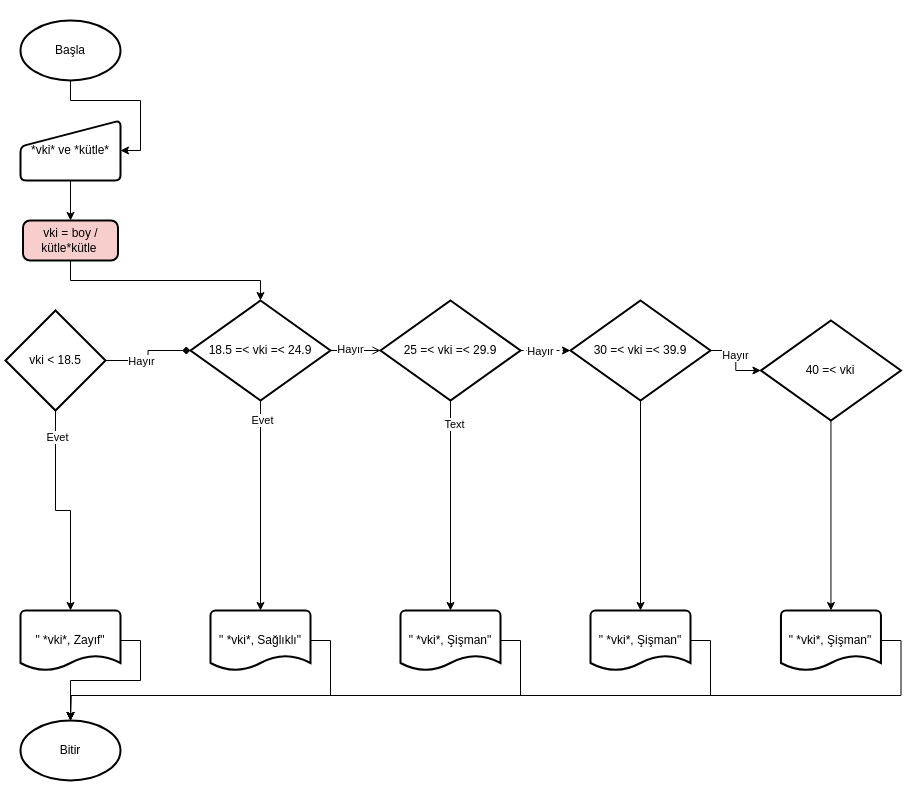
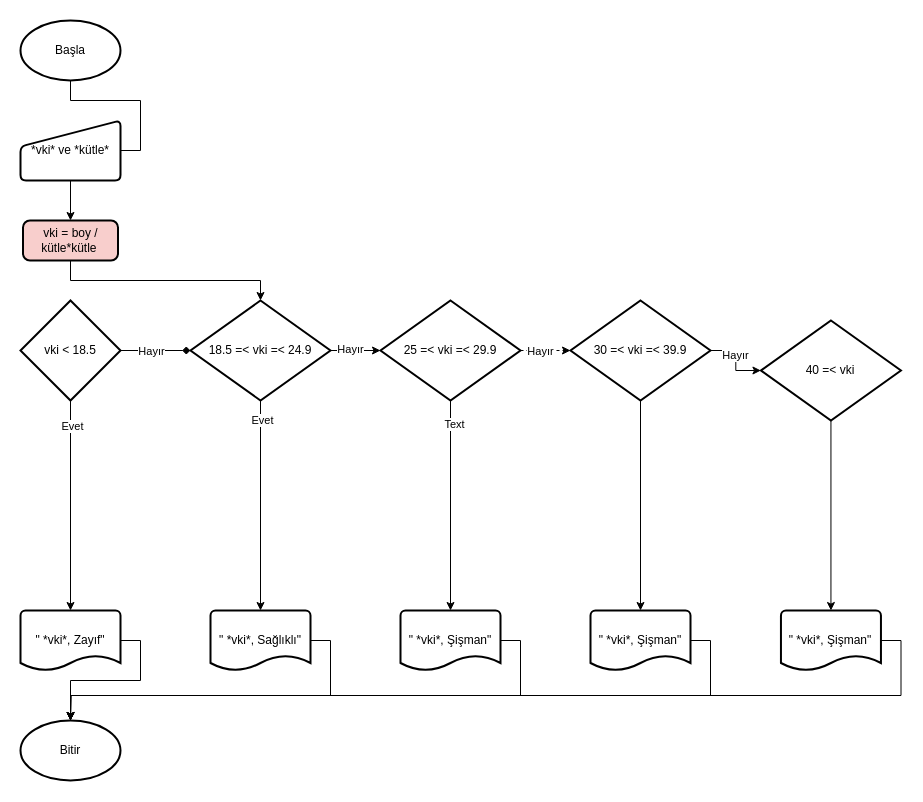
  <mxCell id="0" />
  <mxCell id="1" parent="0" />
  <mxCell id="2" value="Bitir" style="strokeWidth=2;html=1;shape=mxgraph.flowchart.start_1;whiteSpace=wrap;" parent="1" vertex="1"><mxGeometry x="20" y="720" width="100" height="60" as="geometry" /></mxCell>
- <mxCell id="3" style="edgeStyle=orthogonalEdgeStyle;rounded=0;orthogonalLoop=1;jettySize=auto;html=1;exitX=0.5;exitY=1;exitDx=0;exitDy=0;exitPerimeter=0;entryX=1;entryY=0.5;entryDx=0;entryDy=0;" parent="1" source="4" target="6" edge="1"><mxGeometry relative="1" as="geometry" /></mxCell>
+ <mxCell id="3" style="edgeStyle=orthogonalEdgeStyle;rounded=0;orthogonalLoop=1;jettySize=auto;html=1;exitX=0.5;exitY=1;exitDx=0;exitDy=0;exitPerimeter=0;entryX=1;entryY=0.5;entryDx=0;entryDy=0;endArrow=none;" parent="1" source="4" target="6" edge="1"><mxGeometry relative="1" as="geometry" /></mxCell>
  <mxCell id="4" value="Başla" style="strokeWidth=2;html=1;shape=mxgraph.flowchart.start_1;whiteSpace=wrap;" parent="1" vertex="1"><mxGeometry x="20" y="20" width="100" height="60" as="geometry" /></mxCell>
  <mxCell id="5" style="edgeStyle=orthogonalEdgeStyle;rounded=0;orthogonalLoop=1;jettySize=auto;html=1;exitX=0.5;exitY=1;exitDx=0;exitDy=0;entryX=0.5;entryY=0;entryDx=0;entryDy=0;" parent="1" source="6" target="7" edge="1"><mxGeometry relative="1" as="geometry" /></mxCell>
  <mxCell id="6" value="*vki* ve *kütle*" style="html=1;strokeWidth=2;shape=manualInput;whiteSpace=wrap;rounded=1;size=26;arcSize=11;" parent="1" vertex="1"><mxGeometry x="20" y="120" width="100" height="60" as="geometry" /></mxCell>
  <mxCell id="7" value="vki = boy / kütle*kütle&amp;nbsp;" style="rounded=1;whiteSpace=wrap;html=1;absoluteArcSize=1;arcSize=14;strokeWidth=2;fillColor=#f8cecc;" parent="1" vertex="1"><mxGeometry x="22.5" y="220" width="95" height="40" as="geometry" /></mxCell>
- <mxCell id="8" value="vki &amp;lt; 18.5" style="strokeWidth=2;html=1;shape=mxgraph.flowchart.decision;whiteSpace=wrap;" parent="1" vertex="1"><mxGeometry x="5" y="310" width="100" height="100" as="geometry" /></mxCell>
+ <mxCell id="8" value="vki &amp;lt; 18.5" style="strokeWidth=2;html=1;shape=mxgraph.flowchart.decision;whiteSpace=wrap;" parent="1" vertex="1"><mxGeometry x="20" y="300" width="100" height="100" as="geometry" /></mxCell>
  <mxCell id="9" style="edgeStyle=orthogonalEdgeStyle;rounded=0;orthogonalLoop=1;jettySize=auto;html=1;exitX=0.5;exitY=1;exitDx=0;exitDy=0;" parent="1" source="7" target="10" edge="1"><mxGeometry relative="1" as="geometry" /></mxCell>
  <mxCell id="10" value="18.5 =&amp;lt; vki =&amp;lt; 24.9" style="strokeWidth=2;html=1;shape=mxgraph.flowchart.decision;whiteSpace=wrap;" parent="1" vertex="1"><mxGeometry x="190" y="300" width="140" height="100" as="geometry" /></mxCell>
  <mxCell id="11" style="edgeStyle=orthogonalEdgeStyle;rounded=0;orthogonalLoop=1;jettySize=auto;html=1;exitX=1;exitY=0.5;exitDx=0;exitDy=0;exitPerimeter=0;entryX=0;entryY=0.5;entryDx=0;entryDy=0;entryPerimeter=0;endArrow=diamond;" parent="1" source="8" target="10" edge="1"><mxGeometry relative="1" as="geometry" /></mxCell>
  <mxCell id="12" value="Hayır" style="edgeLabel;html=1;align=center;verticalAlign=middle;resizable=0;points=[];" parent="11" vertex="1" connectable="0"><mxGeometry x="-0.528" y="-1" relative="1" as="geometry"><mxPoint x="13" y="-1" as="offset" /></mxGeometry></mxCell>
  <mxCell id="13" value="&quot; *vki*, Zayıf&quot;" style="strokeWidth=2;html=1;shape=mxgraph.flowchart.document2;whiteSpace=wrap;size=0.25;" parent="1" vertex="1"><mxGeometry x="20" y="610" width="100" height="60" as="geometry" /></mxCell>
  <mxCell id="14" style="edgeStyle=orthogonalEdgeStyle;rounded=0;orthogonalLoop=1;jettySize=auto;html=1;exitX=0.5;exitY=1;exitDx=0;exitDy=0;exitPerimeter=0;entryX=0.5;entryY=0;entryDx=0;entryDy=0;entryPerimeter=0;" parent="1" source="8" target="13" edge="1"><mxGeometry relative="1" as="geometry" /></mxCell>
  <mxCell id="15" value="Evet" style="edgeLabel;html=1;align=center;verticalAlign=middle;resizable=0;points=[];" parent="14" vertex="1" connectable="0"><mxGeometry x="-0.762" y="1" relative="1" as="geometry"><mxPoint as="offset" /></mxGeometry></mxCell>
  <mxCell id="16" style="edgeStyle=orthogonalEdgeStyle;rounded=0;orthogonalLoop=1;jettySize=auto;html=1;exitX=1;exitY=0.5;exitDx=0;exitDy=0;exitPerimeter=0;entryX=0.5;entryY=0;entryDx=0;entryDy=0;entryPerimeter=0;" parent="1" source="13" target="2" edge="1"><mxGeometry relative="1" as="geometry"><Array as="points"><mxPoint x="140" y="640" /><mxPoint x="140" y="680" /><mxPoint x="70" y="680" /></Array></mxGeometry></mxCell>
  <mxCell id="17" value="&quot; *vki*, Sağlıklı&quot;" style="strokeWidth=2;html=1;shape=mxgraph.flowchart.document2;whiteSpace=wrap;size=0.25;" parent="1" vertex="1"><mxGeometry x="210" y="610" width="100" height="60" as="geometry" /></mxCell>
  <mxCell id="18" style="edgeStyle=orthogonalEdgeStyle;rounded=0;orthogonalLoop=1;jettySize=auto;html=1;exitX=0.5;exitY=1;exitDx=0;exitDy=0;exitPerimeter=0;entryX=0.5;entryY=0;entryDx=0;entryDy=0;entryPerimeter=0;" parent="1" source="10" target="17" edge="1"><mxGeometry relative="1" as="geometry" /></mxCell>
  <mxCell id="19" value="Evet" style="edgeLabel;html=1;align=center;verticalAlign=middle;resizable=0;points=[];" parent="18" vertex="1" connectable="0"><mxGeometry x="-0.819" y="1" relative="1" as="geometry"><mxPoint as="offset" /></mxGeometry></mxCell>
  <mxCell id="20" value="25 =&amp;lt; vki =&amp;lt; 29.9" style="strokeWidth=2;html=1;shape=mxgraph.flowchart.decision;whiteSpace=wrap;" parent="1" vertex="1"><mxGeometry x="380" y="300" width="140" height="100" as="geometry" /></mxCell>
- <mxCell id="21" style="edgeStyle=orthogonalEdgeStyle;rounded=0;orthogonalLoop=1;jettySize=auto;html=1;exitX=1;exitY=0.5;exitDx=0;exitDy=0;exitPerimeter=0;entryX=0;entryY=0.5;entryDx=0;entryDy=0;entryPerimeter=0;endArrow=open;" parent="1" source="10" target="20" edge="1"><mxGeometry relative="1" as="geometry"><mxPoint x="350" y="350" as="sourcePoint" /><Array as="points" /></mxGeometry></mxCell>
+ <mxCell id="21" style="edgeStyle=orthogonalEdgeStyle;rounded=0;orthogonalLoop=1;jettySize=auto;html=1;exitX=1;exitY=0.5;exitDx=0;exitDy=0;exitPerimeter=0;entryX=0;entryY=0.5;entryDx=0;entryDy=0;entryPerimeter=0;" parent="1" source="10" target="20" edge="1"><mxGeometry relative="1" as="geometry"><mxPoint x="350" y="350" as="sourcePoint" /><Array as="points" /></mxGeometry></mxCell>
  <mxCell id="22" value="Hayır" style="edgeLabel;html=1;align=center;verticalAlign=middle;resizable=0;points=[];" parent="21" vertex="1" connectable="0"><mxGeometry x="-0.244" y="2" relative="1" as="geometry"><mxPoint as="offset" /></mxGeometry></mxCell>
  <mxCell id="23" style="edgeStyle=orthogonalEdgeStyle;rounded=0;orthogonalLoop=1;jettySize=auto;html=1;exitX=1;exitY=0.5;exitDx=0;exitDy=0;exitPerimeter=0;" parent="1" source="24" edge="1"><mxGeometry relative="1" as="geometry"><mxPoint x="70" y="720" as="targetPoint" /></mxGeometry></mxCell>
  <mxCell id="24" value="&quot; *vki*, Şişman&quot;" style="strokeWidth=2;html=1;shape=mxgraph.flowchart.document2;whiteSpace=wrap;size=0.25;" parent="1" vertex="1"><mxGeometry x="400" y="610" width="100" height="60" as="geometry" /></mxCell>
  <mxCell id="25" style="edgeStyle=orthogonalEdgeStyle;rounded=0;orthogonalLoop=1;jettySize=auto;html=1;exitX=0.5;exitY=1;exitDx=0;exitDy=0;exitPerimeter=0;entryX=0.5;entryY=0;entryDx=0;entryDy=0;entryPerimeter=0;" parent="1" source="20" target="24" edge="1"><mxGeometry relative="1" as="geometry" /></mxCell>
  <mxCell id="26" value="Text" style="edgeLabel;html=1;align=center;verticalAlign=middle;resizable=0;points=[];" parent="25" vertex="1" connectable="0"><mxGeometry x="-0.781" y="3" relative="1" as="geometry"><mxPoint as="offset" /></mxGeometry></mxCell>
  <mxCell id="27" value="30 =&amp;lt; vki =&amp;lt; 39.9" style="strokeWidth=2;html=1;shape=mxgraph.flowchart.decision;whiteSpace=wrap;" parent="1" vertex="1"><mxGeometry x="570" y="300" width="140" height="100" as="geometry" /></mxCell>
  <mxCell id="28" style="edgeStyle=orthogonalEdgeStyle;rounded=0;orthogonalLoop=1;jettySize=auto;html=1;exitX=1;exitY=0.5;exitDx=0;exitDy=0;exitPerimeter=0;" parent="1" source="29" target="2" edge="1"><mxGeometry relative="1" as="geometry" /></mxCell>
  <mxCell id="29" value="&quot; *vki*, Şişman&quot;" style="strokeWidth=2;html=1;shape=mxgraph.flowchart.document2;whiteSpace=wrap;size=0.25;" parent="1" vertex="1"><mxGeometry x="590" y="610" width="100" height="60" as="geometry" /></mxCell>
  <mxCell id="30" style="edgeStyle=orthogonalEdgeStyle;rounded=0;orthogonalLoop=1;jettySize=auto;html=1;exitX=0.5;exitY=1;exitDx=0;exitDy=0;exitPerimeter=0;entryX=0.5;entryY=0;entryDx=0;entryDy=0;entryPerimeter=0;" parent="1" source="27" target="29" edge="1"><mxGeometry relative="1" as="geometry" /></mxCell>
  <mxCell id="31" style="edgeStyle=orthogonalEdgeStyle;rounded=0;orthogonalLoop=1;jettySize=auto;html=1;exitX=1;exitY=0.5;exitDx=0;exitDy=0;exitPerimeter=0;entryX=0;entryY=0.5;entryDx=0;entryDy=0;entryPerimeter=0;dashed=1;" parent="1" source="20" target="27" edge="1"><mxGeometry relative="1" as="geometry" /></mxCell>
  <mxCell id="32" value="Hayır" style="edgeLabel;html=1;align=center;verticalAlign=middle;resizable=0;points=[];" parent="31" vertex="1" connectable="0"><mxGeometry x="-0.245" relative="1" as="geometry"><mxPoint as="offset" /></mxGeometry></mxCell>
  <mxCell id="33" value="40 =&amp;lt; vki" style="strokeWidth=2;html=1;shape=mxgraph.flowchart.decision;whiteSpace=wrap;" parent="1" vertex="1"><mxGeometry x="760.45" y="320" width="140" height="100" as="geometry" /></mxCell>
  <mxCell id="34" style="edgeStyle=orthogonalEdgeStyle;rounded=0;orthogonalLoop=1;jettySize=auto;html=1;exitX=1;exitY=0.5;exitDx=0;exitDy=0;exitPerimeter=0;" parent="1" source="35" edge="1"><mxGeometry relative="1" as="geometry"><mxPoint x="70" y="720" as="targetPoint" /></mxGeometry></mxCell>
  <mxCell id="35" value="&quot; *vki*, Şişman&quot;" style="strokeWidth=2;html=1;shape=mxgraph.flowchart.document2;whiteSpace=wrap;size=0.25;" parent="1" vertex="1"><mxGeometry x="780.45" y="610" width="100" height="60" as="geometry" /></mxCell>
  <mxCell id="36" style="edgeStyle=orthogonalEdgeStyle;rounded=0;orthogonalLoop=1;jettySize=auto;html=1;exitX=0.5;exitY=1;exitDx=0;exitDy=0;exitPerimeter=0;entryX=0.5;entryY=0;entryDx=0;entryDy=0;entryPerimeter=0;" parent="1" source="33" target="35" edge="1"><mxGeometry relative="1" as="geometry" /></mxCell>
  <mxCell id="37" style="edgeStyle=orthogonalEdgeStyle;rounded=0;orthogonalLoop=1;jettySize=auto;html=1;exitX=1;exitY=0.5;exitDx=0;exitDy=0;exitPerimeter=0;entryX=0;entryY=0.5;entryDx=0;entryDy=0;entryPerimeter=0;" parent="1" source="27" target="33" edge="1"><mxGeometry relative="1" as="geometry"><mxPoint x="717" y="350" as="sourcePoint" /></mxGeometry></mxCell>
  <mxCell id="38" value="Hayır" style="edgeLabel;html=1;align=center;verticalAlign=middle;resizable=0;points=[];" parent="37" vertex="1" connectable="0"><mxGeometry x="-0.157" relative="1" as="geometry"><mxPoint x="-1" as="offset" /></mxGeometry></mxCell>
  <mxCell id="39" style="edgeStyle=orthogonalEdgeStyle;rounded=0;orthogonalLoop=1;jettySize=auto;html=1;exitX=1;exitY=0.5;exitDx=0;exitDy=0;exitPerimeter=0;entryX=0.5;entryY=0;entryDx=0;entryDy=0;entryPerimeter=0;" parent="1" source="17" target="2" edge="1"><mxGeometry relative="1" as="geometry" /></mxCell>
